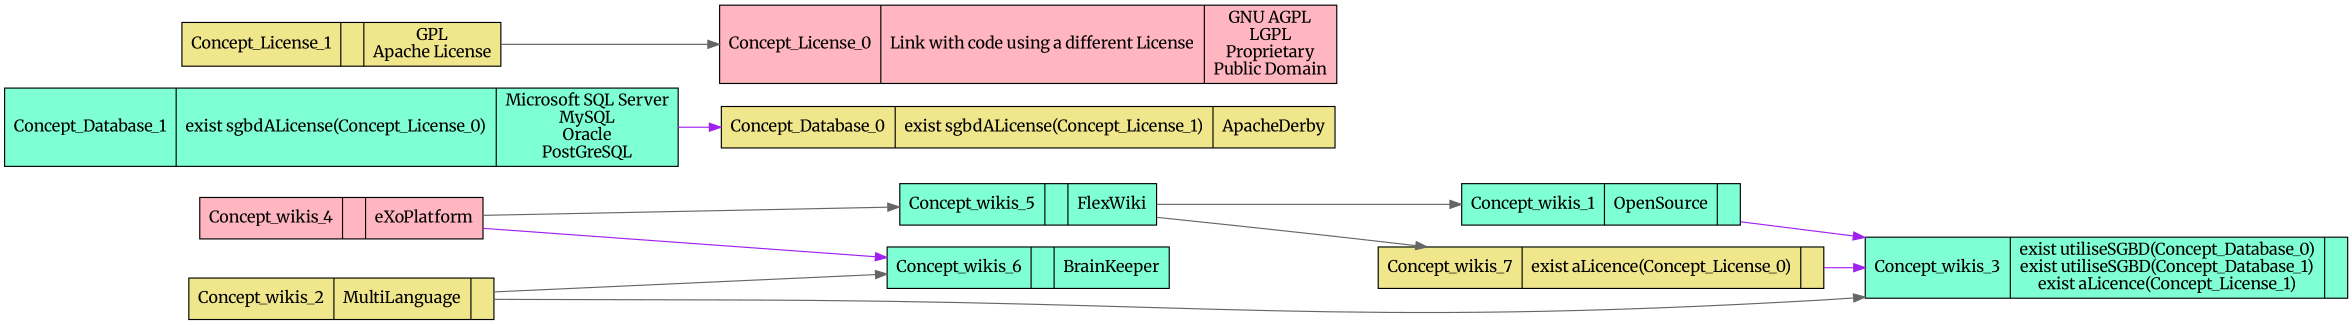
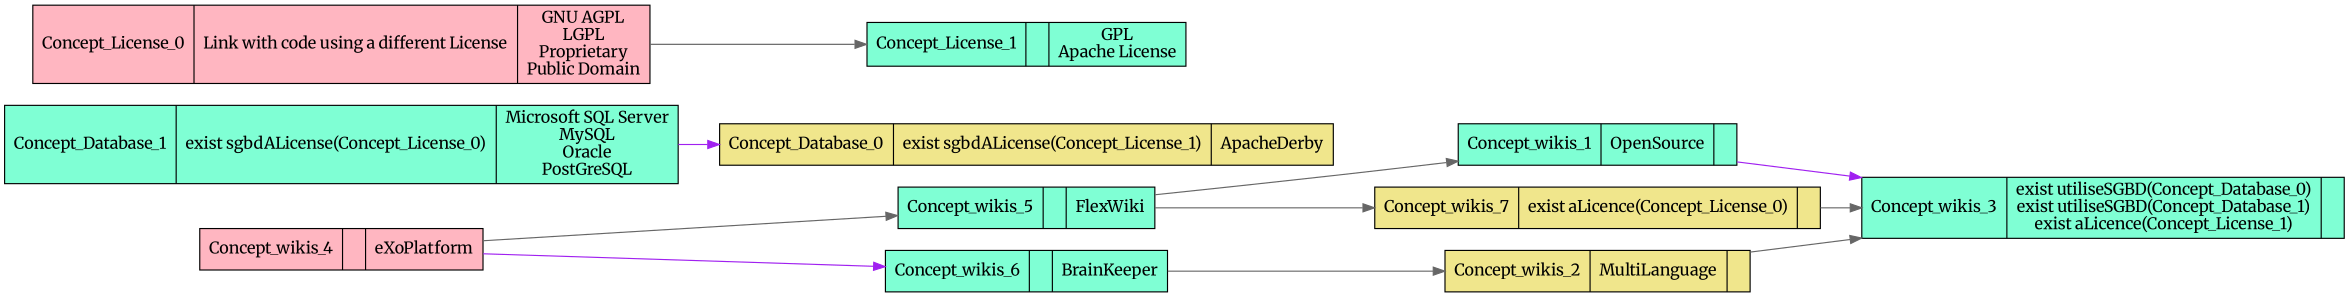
  digraph {
    fontname=Merriweather
    rankdir=LR
    node [fillcolor=aquamarine fontname=Merriweather shape=record style=filled]
    edge [color=gray40 fontname=Merriweather]
    n1 [label="{Concept_wikis_3|exist utiliseSGBD(Concept_Database_0)\nexist utiliseSGBD(Concept_Database_1)\nexist aLicence(Concept_License_1)\n|}"]
    n2 [label="{Concept_wikis_1|OpenSource\n|}"]
    n3 [fillcolor=khaki label="{Concept_wikis_2|MultiLanguage\n|}"]
    n4 [fillcolor=lightpink label="{Concept_wikis_4||eXoPlatform\n}"]
    n5 [label="{Concept_wikis_5||FlexWiki\n}"]
    n6 [label="{Concept_wikis_6||BrainKeeper\n}"]
    n7 [fillcolor=khaki label="{Concept_wikis_7|exist aLicence(Concept_License_0)\n|}"]
    n8 [fillcolor=khaki label="{Concept_Database_0|exist sgbdALicense(Concept_License_1)\n|ApacheDerby\n}"]
    n9 [label="{Concept_Database_1|exist sgbdALicense(Concept_License_0)\n|Microsoft SQL Server\nMySQL\nOracle\nPostGreSQL\n}"]
-   n10 [fillcolor=khaki label="{Concept_License_1||GPL\nApache License\n}"]
+   n10 [label="{Concept_License_1||GPL\nApache License\n}"]
    n11 [fillcolor=lightpink label="{Concept_License_0|Link with code using a different License\n|GNU AGPL\nLGPL\nProprietary\nPublic Domain\n}"]
    subgraph sub_1 {
      label=wikis
      n1
      n2
      n3
      n4
      n5
      n6
      n7
    }
    subgraph sub_2 {
      label=Database
      n8
      n9
    }
    subgraph sub_3 {
      label=License
      n10
      n11
    }
    n2 -> n1 [color=purple]
    n3 -> n1
    n4 -> n5
    n4 -> n6 [color=purple]
    n5 -> n2
    n5 -> n7
-   n3 -> n6
-   n7 -> n1 [color=purple]
+   n6 -> n3
+   n7 -> n1
    n9 -> n8 [color=purple]
-   n10 -> n11
+   n11 -> n10
  }
